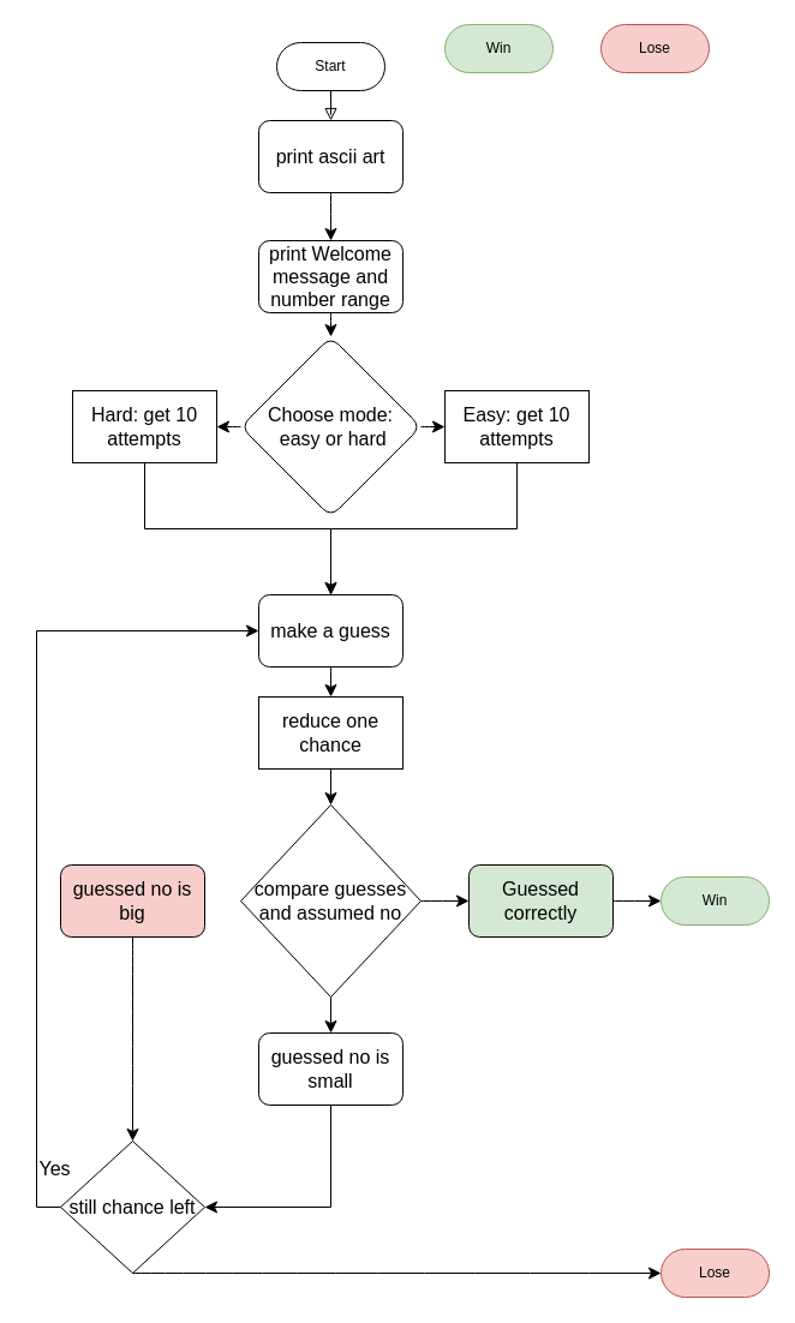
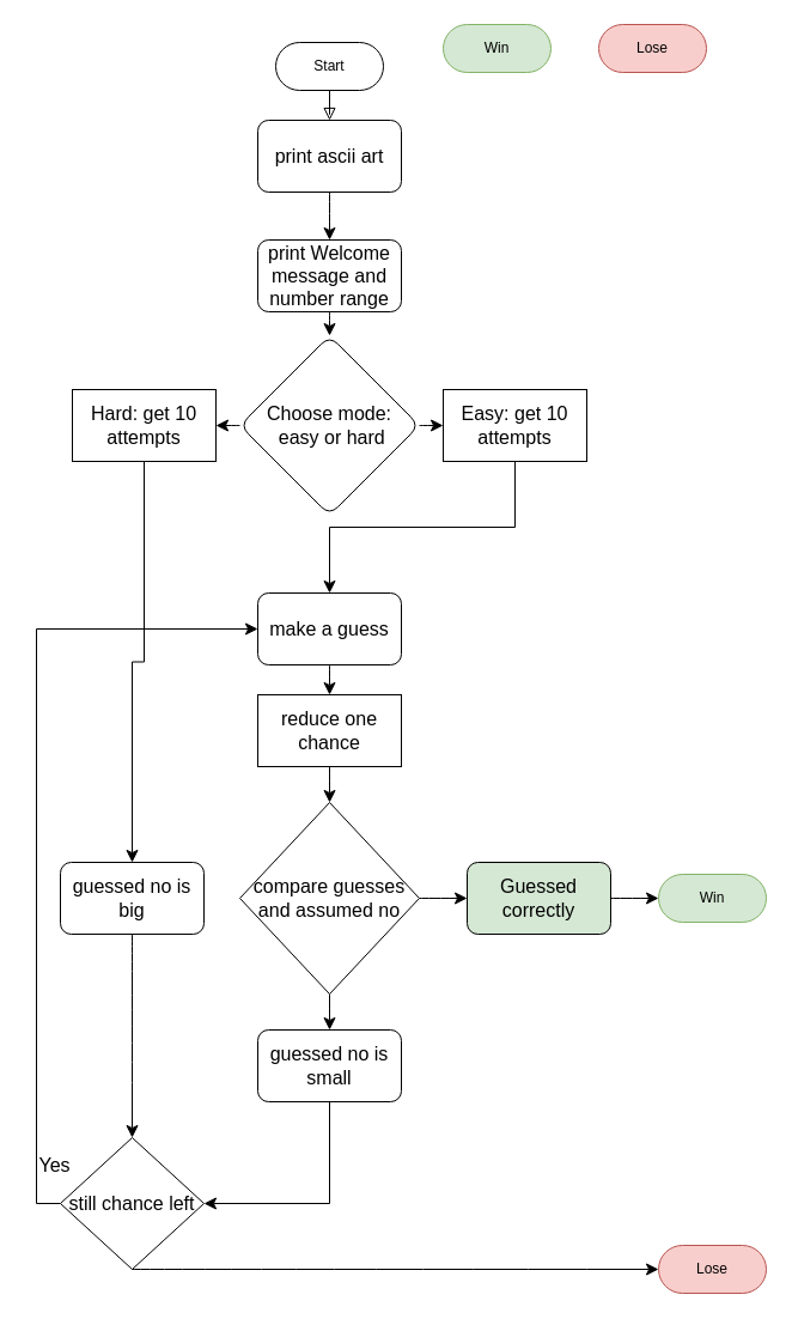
  <mxCell id="0" />
  <mxCell id="1" parent="0" />
  <mxCell id="2" value="" style="rounded=0;html=1;jettySize=auto;orthogonalLoop=1;fontSize=11;endArrow=block;endFill=0;endSize=8;strokeWidth=1;shadow=0;labelBackgroundColor=none;edgeStyle=orthogonalEdgeStyle;entryX=0.5;entryY=0;entryDx=0;entryDy=0;" parent="1" source="3" target="7" edge="1"><mxGeometry relative="1" as="geometry"><mxPoint x="275" y="110" as="targetPoint" /></mxGeometry></mxCell>
  <mxCell id="3" value="Start" style="rounded=1;whiteSpace=wrap;html=1;fontSize=12;glass=0;strokeWidth=1;shadow=0;arcSize=50;" parent="1" vertex="1"><mxGeometry x="230" y="35" width="90" height="40" as="geometry" /></mxCell>
  <mxCell id="4" value="Win" style="rounded=1;whiteSpace=wrap;html=1;fontSize=12;glass=0;strokeWidth=1;shadow=0;arcSize=50;fillColor=#d5e8d4;strokeColor=#82b366;" vertex="1" parent="1"><mxGeometry x="370" y="20" width="90" height="40" as="geometry" /></mxCell>
  <mxCell id="5" value="Lose" style="rounded=1;whiteSpace=wrap;html=1;fontSize=12;glass=0;strokeWidth=1;shadow=0;arcSize=50;fillColor=#f8cecc;strokeColor=#b85450;" vertex="1" parent="1"><mxGeometry x="500" y="20" width="90" height="40" as="geometry" /></mxCell>
  <mxCell id="6" style="edgeStyle=none;curved=1;rounded=0;orthogonalLoop=1;jettySize=auto;html=1;exitX=0.5;exitY=1;exitDx=0;exitDy=0;entryX=0.5;entryY=0;entryDx=0;entryDy=0;fontSize=12;startSize=8;endSize=8;" edge="1" parent="1" source="7" target="9"><mxGeometry relative="1" as="geometry" /></mxCell>
  <mxCell id="7" value="print ascii art" style="rounded=1;whiteSpace=wrap;html=1;fontSize=16;" vertex="1" parent="1"><mxGeometry x="215" y="100" width="120" height="60" as="geometry" /></mxCell>
  <mxCell id="8" value="" style="edgeStyle=none;curved=1;rounded=0;orthogonalLoop=1;jettySize=auto;html=1;fontSize=12;startSize=8;endSize=8;" edge="1" parent="1" source="9" target="12"><mxGeometry relative="1" as="geometry" /></mxCell>
  <mxCell id="9" value="print&amp;nbsp;Welcome message and number range" style="rounded=1;whiteSpace=wrap;html=1;fontSize=16;" vertex="1" parent="1"><mxGeometry x="215" y="200" width="120" height="60" as="geometry" /></mxCell>
  <mxCell id="10" style="edgeStyle=none;curved=1;rounded=0;orthogonalLoop=1;jettySize=auto;html=1;exitX=0;exitY=0.5;exitDx=0;exitDy=0;entryX=1;entryY=0.5;entryDx=0;entryDy=0;fontSize=12;startSize=8;endSize=8;" edge="1" parent="1" source="12" target="16"><mxGeometry relative="1" as="geometry" /></mxCell>
  <mxCell id="11" style="edgeStyle=none;curved=1;rounded=0;orthogonalLoop=1;jettySize=auto;html=1;exitX=1;exitY=0.5;exitDx=0;exitDy=0;entryX=0;entryY=0.5;entryDx=0;entryDy=0;fontSize=12;startSize=8;endSize=8;" edge="1" parent="1" source="12" target="14"><mxGeometry relative="1" as="geometry" /></mxCell>
  <mxCell id="12" value="Choose mode:&lt;br&gt;&amp;nbsp;easy or hard" style="rhombus;whiteSpace=wrap;html=1;fontSize=16;rounded=1;" vertex="1" parent="1"><mxGeometry x="200" y="280" width="150" height="150" as="geometry" /></mxCell>
  <mxCell id="13" style="edgeStyle=orthogonalEdgeStyle;rounded=0;orthogonalLoop=1;jettySize=auto;html=1;exitX=0.5;exitY=1;exitDx=0;exitDy=0;entryX=0.5;entryY=0;entryDx=0;entryDy=0;fontSize=12;startSize=8;endSize=8;" edge="1" parent="1" source="14" target="18"><mxGeometry relative="1" as="geometry"><Array as="points"><mxPoint x="430" y="440" /><mxPoint x="275" y="440" /></Array></mxGeometry></mxCell>
  <mxCell id="14" value="Easy: get 10 attempts" style="whiteSpace=wrap;html=1;fontSize=16;" vertex="1" parent="1"><mxGeometry x="370" y="325" width="120" height="60" as="geometry" /></mxCell>
- <mxCell id="15" style="edgeStyle=orthogonalEdgeStyle;rounded=0;orthogonalLoop=1;jettySize=auto;html=1;exitX=0.5;exitY=1;exitDx=0;exitDy=0;entryX=0.5;entryY=0;entryDx=0;entryDy=0;fontSize=12;startSize=8;endSize=8;" edge="1" parent="1" source="16" target="18"><mxGeometry relative="1" as="geometry" /></mxCell>
+ <mxCell id="15" style="edgeStyle=orthogonalEdgeStyle;rounded=0;orthogonalLoop=1;jettySize=auto;html=1;exitX=0.5;exitY=1;exitDx=0;exitDy=0;fontSize=12;startSize=8;endSize=8;" edge="1" parent="1" source="16" target="23"><mxGeometry relative="1" as="geometry" /></mxCell>
  <mxCell id="16" value="Hard: get 10 attempts" style="whiteSpace=wrap;html=1;fontSize=16;" vertex="1" parent="1"><mxGeometry x="60" y="325" width="120" height="60" as="geometry" /></mxCell>
  <mxCell id="17" style="edgeStyle=none;curved=1;rounded=0;orthogonalLoop=1;jettySize=auto;html=1;exitX=0.5;exitY=1;exitDx=0;exitDy=0;entryX=0.5;entryY=0;entryDx=0;entryDy=0;fontSize=12;startSize=8;endSize=8;" edge="1" parent="1" source="18" target="30"><mxGeometry relative="1" as="geometry" /></mxCell>
  <mxCell id="18" value="make a guess" style="rounded=1;whiteSpace=wrap;html=1;fontSize=16;" vertex="1" parent="1"><mxGeometry x="215" y="495" width="120" height="60" as="geometry" /></mxCell>
  <mxCell id="19" style="edgeStyle=none;curved=1;rounded=0;orthogonalLoop=1;jettySize=auto;html=1;exitX=0.5;exitY=1;exitDx=0;exitDy=0;entryX=0.5;entryY=0;entryDx=0;entryDy=0;fontSize=12;startSize=8;endSize=8;" edge="1" parent="1" source="21" target="25"><mxGeometry relative="1" as="geometry" /></mxCell>
  <mxCell id="20" style="edgeStyle=none;curved=1;rounded=0;orthogonalLoop=1;jettySize=auto;html=1;exitX=1;exitY=0.5;exitDx=0;exitDy=0;entryX=0;entryY=0.5;entryDx=0;entryDy=0;fontSize=12;startSize=8;endSize=8;" edge="1" parent="1" source="21" target="27"><mxGeometry relative="1" as="geometry" /></mxCell>
  <mxCell id="21" value="compare guesses and assumed no" style="rhombus;whiteSpace=wrap;html=1;fontSize=16;" vertex="1" parent="1"><mxGeometry x="200" y="670" width="150" height="160" as="geometry" /></mxCell>
  <mxCell id="22" style="edgeStyle=none;curved=1;rounded=0;orthogonalLoop=1;jettySize=auto;html=1;exitX=0.5;exitY=1;exitDx=0;exitDy=0;entryX=0.5;entryY=0;entryDx=0;entryDy=0;fontSize=12;startSize=8;endSize=8;" edge="1" parent="1" source="23" target="33"><mxGeometry relative="1" as="geometry" /></mxCell>
- <mxCell id="23" value="guessed no is big" style="rounded=1;whiteSpace=wrap;html=1;fontSize=16;fillColor=#f8cecc;" vertex="1" parent="1"><mxGeometry x="50" y="720" width="120" height="60" as="geometry" /></mxCell>
+ <mxCell id="23" value="guessed no is big" style="rounded=1;whiteSpace=wrap;html=1;fontSize=16;" vertex="1" parent="1"><mxGeometry x="50" y="720" width="120" height="60" as="geometry" /></mxCell>
  <mxCell id="24" style="edgeStyle=orthogonalEdgeStyle;rounded=0;orthogonalLoop=1;jettySize=auto;html=1;exitX=0.5;exitY=1;exitDx=0;exitDy=0;entryX=1;entryY=0.5;entryDx=0;entryDy=0;fontSize=12;startSize=8;endSize=8;" edge="1" parent="1" source="25" target="33"><mxGeometry relative="1" as="geometry" /></mxCell>
  <mxCell id="25" value="guessed no is small" style="rounded=1;whiteSpace=wrap;html=1;fontSize=16;" vertex="1" parent="1"><mxGeometry x="215" y="860" width="120" height="60" as="geometry" /></mxCell>
  <mxCell id="26" style="edgeStyle=none;curved=1;rounded=0;orthogonalLoop=1;jettySize=auto;html=1;exitX=1;exitY=0.5;exitDx=0;exitDy=0;entryX=0;entryY=0.5;entryDx=0;entryDy=0;fontSize=12;startSize=8;endSize=8;" edge="1" parent="1" source="27" target="28"><mxGeometry relative="1" as="geometry" /></mxCell>
  <mxCell id="27" value="Guessed correctly" style="rounded=1;whiteSpace=wrap;html=1;fontSize=16;fillColor=#d5e8d4;" vertex="1" parent="1"><mxGeometry x="390" y="720" width="120" height="60" as="geometry" /></mxCell>
  <mxCell id="28" value="Win" style="rounded=1;whiteSpace=wrap;html=1;fontSize=12;glass=0;strokeWidth=1;shadow=0;arcSize=50;fillColor=#d5e8d4;strokeColor=#82b366;" vertex="1" parent="1"><mxGeometry x="550" y="730" width="90" height="40" as="geometry" /></mxCell>
  <mxCell id="29" style="edgeStyle=none;curved=1;rounded=0;orthogonalLoop=1;jettySize=auto;html=1;exitX=0.5;exitY=1;exitDx=0;exitDy=0;entryX=0.5;entryY=0;entryDx=0;entryDy=0;fontSize=12;startSize=8;endSize=8;" edge="1" parent="1" source="30" target="21"><mxGeometry relative="1" as="geometry" /></mxCell>
  <mxCell id="30" value="reduce one chance" style="whiteSpace=wrap;html=1;fontSize=16;" vertex="1" parent="1"><mxGeometry x="215" y="580" width="120" height="60" as="geometry" /></mxCell>
  <mxCell id="31" style="edgeStyle=orthogonalEdgeStyle;rounded=0;orthogonalLoop=1;jettySize=auto;html=1;exitX=0;exitY=0.5;exitDx=0;exitDy=0;entryX=0;entryY=0.5;entryDx=0;entryDy=0;fontSize=12;startSize=8;endSize=8;" edge="1" parent="1" source="33" target="18"><mxGeometry relative="1" as="geometry" /></mxCell>
  <mxCell id="32" style="edgeStyle=none;curved=1;rounded=0;orthogonalLoop=1;jettySize=auto;html=1;exitX=0.5;exitY=1;exitDx=0;exitDy=0;fontSize=12;startSize=8;endSize=8;" edge="1" parent="1" source="33"><mxGeometry relative="1" as="geometry"><mxPoint x="550" y="1060" as="targetPoint" /></mxGeometry></mxCell>
  <mxCell id="33" value="still chance left" style="rhombus;whiteSpace=wrap;html=1;fontSize=16;" vertex="1" parent="1"><mxGeometry x="50" y="950" width="120" height="110" as="geometry" /></mxCell>
  <mxCell id="34" value="Yes" style="text;html=1;align=center;verticalAlign=middle;resizable=0;points=[];autosize=1;strokeColor=none;fillColor=none;fontSize=16;" vertex="1" parent="1"><mxGeometry x="20" y="958" width="50" height="30" as="geometry" /></mxCell>
  <mxCell id="35" value="Lose" style="rounded=1;whiteSpace=wrap;html=1;fontSize=12;glass=0;strokeWidth=1;shadow=0;arcSize=50;fillColor=#f8cecc;strokeColor=#b85450;" vertex="1" parent="1"><mxGeometry x="550" y="1040" width="90" height="40" as="geometry" /></mxCell>
